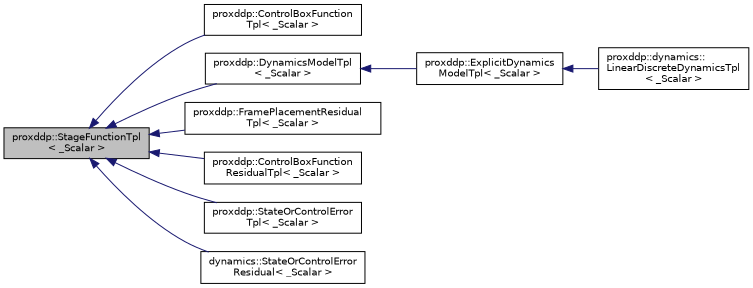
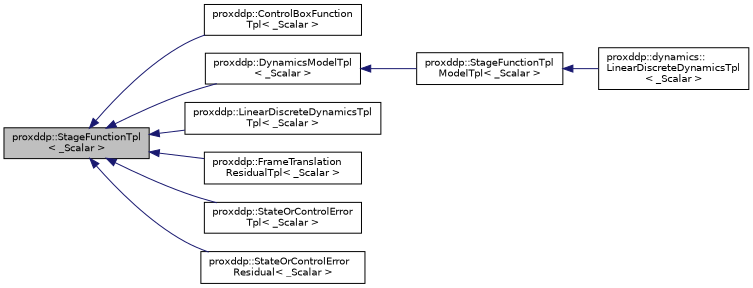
  digraph {
    rankdir=LR
    node [color=black fontname=Helvetica fontsize=10 shape=record]
    edge [color=midnightblue dir=back fontname=Helvetica fontsize=10 labelfontname=Helvetica labelfontsize=10 style=solid]
    n1 [fillcolor=grey75 fontcolor=black height=0.2 label="proxddp::StageFunctionTpl\l\< _Scalar \>" style=filled width=0.4]
    n2 [height=0.2 label="proxddp::ControlBoxFunction\lTpl\< _Scalar \>" width=0.4]
    n3 [height=0.2 label="proxddp::DynamicsModelTpl\l\< _Scalar \>" width=0.4]
-   n4 [height=0.2 label="proxddp::FramePlacementResidual\lTpl\< _Scalar \>" width=0.4]
-   n5 [height=0.2 label="proxddp::ControlBoxFunction\lResidualTpl\< _Scalar \>" width=0.4]
+   n4 [height=0.2 label="proxddp::LinearDiscreteDynamicsTpl\lTpl\< _Scalar \>" width=0.4]
+   n5 [height=0.2 label="proxddp::FrameTranslation\lResidualTpl\< _Scalar \>" width=0.4]
    n6 [height=0.2 label="proxddp::StateOrControlError\lTpl\< _Scalar \>" width=0.4]
-   n7 [height=0.2 label="dynamics::StateOrControlError\lResidual\< _Scalar \>" width=0.4]
-   n8 [height=0.2 label="proxddp::ExplicitDynamics\lModelTpl\< _Scalar \>" width=0.4]
+   n7 [height=0.2 label="proxddp::StateOrControlError\lResidual\< _Scalar \>" width=0.4]
+   n8 [height=0.2 label="proxddp::StageFunctionTpl\lModelTpl\< _Scalar \>" width=0.4]
    n9 [height=0.2 label="proxddp::dynamics::\lLinearDiscreteDynamicsTpl\l\< _Scalar \>" width=0.4]
    n1 -> n2
    n1 -> n3
    n1 -> n4
    n1 -> n5
    n1 -> n6
    n1 -> n7
    n3 -> n8
    n8 -> n9
  }
